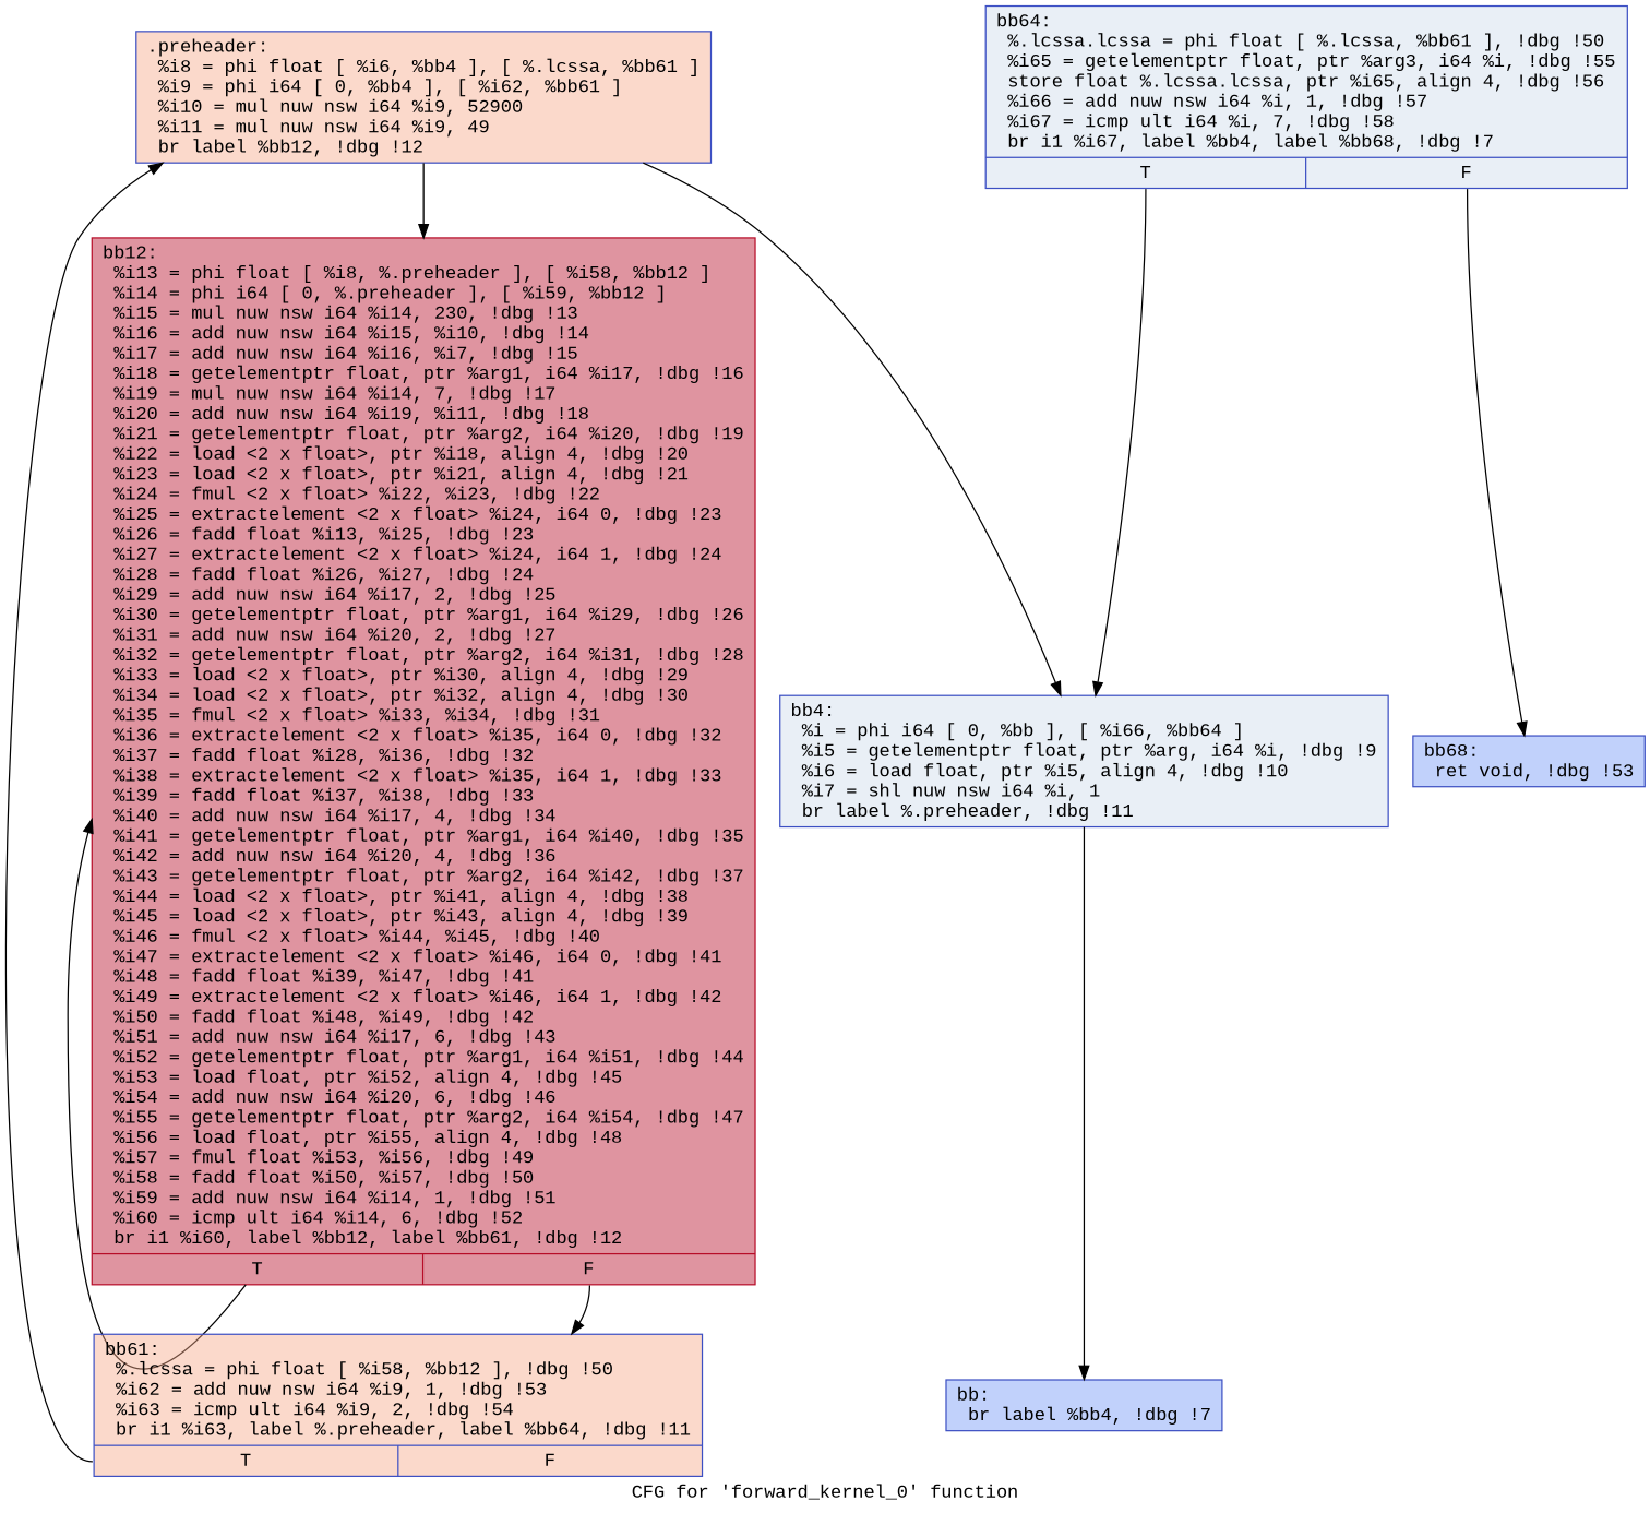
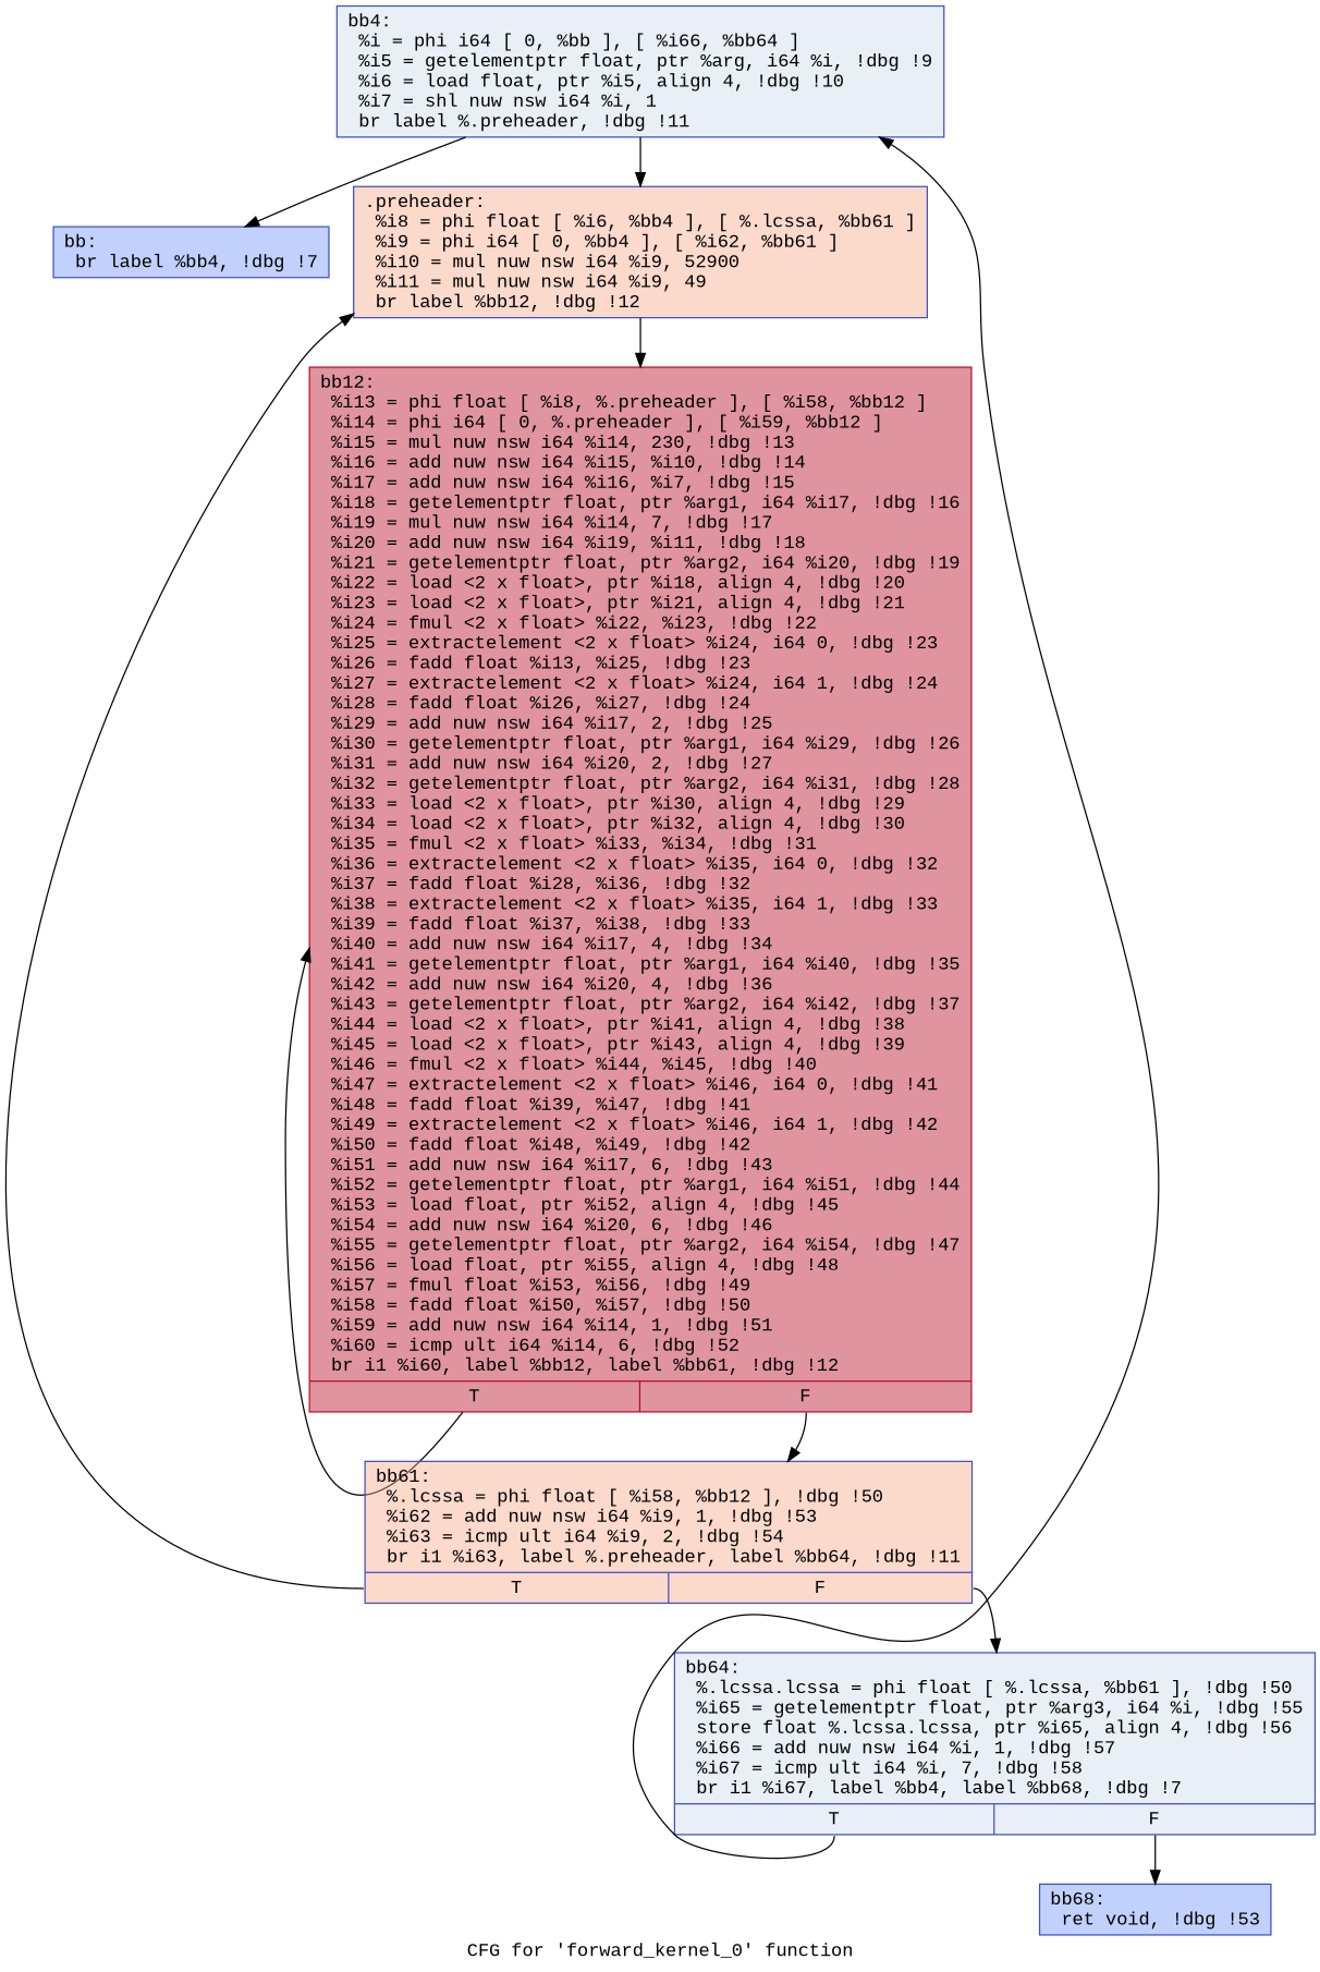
  digraph {
    fontname="Liberation Mono"
    label="CFG for 'forward_kernel_0' function"
    node [color="#3d50c3ff" fillcolor="#7396f570" fontname="Liberation Mono" shape=record style=filled]
    edge [fontname="Liberation Mono"]
    n1 [label="{bb:\l  br label %bb4, !dbg !7\l}"]
    n2 [fillcolor="#cedaeb70" label="{bb4:                                              \l  %i = phi i64 [ 0, %bb ], [ %i66, %bb64 ]\l  %i5 = getelementptr float, ptr %arg, i64 %i, !dbg !9\l  %i6 = load float, ptr %i5, align 4, !dbg !10\l  %i7 = shl nuw nsw i64 %i, 1\l  br label %.preheader, !dbg !11\l}"]
    n3 [fillcolor="#f7a88970" label="{.preheader:                                       \l  %i8 = phi float [ %i6, %bb4 ], [ %.lcssa, %bb61 ]\l  %i9 = phi i64 [ 0, %bb4 ], [ %i62, %bb61 ]\l  %i10 = mul nuw nsw i64 %i9, 52900\l  %i11 = mul nuw nsw i64 %i9, 49\l  br label %bb12, !dbg !12\l}"]
    n4 [color="#b70d28ff" fillcolor="#b70d2870" label="{bb12:                                             \l  %i13 = phi float [ %i8, %.preheader ], [ %i58, %bb12 ]\l  %i14 = phi i64 [ 0, %.preheader ], [ %i59, %bb12 ]\l  %i15 = mul nuw nsw i64 %i14, 230, !dbg !13\l  %i16 = add nuw nsw i64 %i15, %i10, !dbg !14\l  %i17 = add nuw nsw i64 %i16, %i7, !dbg !15\l  %i18 = getelementptr float, ptr %arg1, i64 %i17, !dbg !16\l  %i19 = mul nuw nsw i64 %i14, 7, !dbg !17\l  %i20 = add nuw nsw i64 %i19, %i11, !dbg !18\l  %i21 = getelementptr float, ptr %arg2, i64 %i20, !dbg !19\l  %i22 = load \<2 x float\>, ptr %i18, align 4, !dbg !20\l  %i23 = load \<2 x float\>, ptr %i21, align 4, !dbg !21\l  %i24 = fmul \<2 x float\> %i22, %i23, !dbg !22\l  %i25 = extractelement \<2 x float\> %i24, i64 0, !dbg !23\l  %i26 = fadd float %i13, %i25, !dbg !23\l  %i27 = extractelement \<2 x float\> %i24, i64 1, !dbg !24\l  %i28 = fadd float %i26, %i27, !dbg !24\l  %i29 = add nuw nsw i64 %i17, 2, !dbg !25\l  %i30 = getelementptr float, ptr %arg1, i64 %i29, !dbg !26\l  %i31 = add nuw nsw i64 %i20, 2, !dbg !27\l  %i32 = getelementptr float, ptr %arg2, i64 %i31, !dbg !28\l  %i33 = load \<2 x float\>, ptr %i30, align 4, !dbg !29\l  %i34 = load \<2 x float\>, ptr %i32, align 4, !dbg !30\l  %i35 = fmul \<2 x float\> %i33, %i34, !dbg !31\l  %i36 = extractelement \<2 x float\> %i35, i64 0, !dbg !32\l  %i37 = fadd float %i28, %i36, !dbg !32\l  %i38 = extractelement \<2 x float\> %i35, i64 1, !dbg !33\l  %i39 = fadd float %i37, %i38, !dbg !33\l  %i40 = add nuw nsw i64 %i17, 4, !dbg !34\l  %i41 = getelementptr float, ptr %arg1, i64 %i40, !dbg !35\l  %i42 = add nuw nsw i64 %i20, 4, !dbg !36\l  %i43 = getelementptr float, ptr %arg2, i64 %i42, !dbg !37\l  %i44 = load \<2 x float\>, ptr %i41, align 4, !dbg !38\l  %i45 = load \<2 x float\>, ptr %i43, align 4, !dbg !39\l  %i46 = fmul \<2 x float\> %i44, %i45, !dbg !40\l  %i47 = extractelement \<2 x float\> %i46, i64 0, !dbg !41\l  %i48 = fadd float %i39, %i47, !dbg !41\l  %i49 = extractelement \<2 x float\> %i46, i64 1, !dbg !42\l  %i50 = fadd float %i48, %i49, !dbg !42\l  %i51 = add nuw nsw i64 %i17, 6, !dbg !43\l  %i52 = getelementptr float, ptr %arg1, i64 %i51, !dbg !44\l  %i53 = load float, ptr %i52, align 4, !dbg !45\l  %i54 = add nuw nsw i64 %i20, 6, !dbg !46\l  %i55 = getelementptr float, ptr %arg2, i64 %i54, !dbg !47\l  %i56 = load float, ptr %i55, align 4, !dbg !48\l  %i57 = fmul float %i53, %i56, !dbg !49\l  %i58 = fadd float %i50, %i57, !dbg !50\l  %i59 = add nuw nsw i64 %i14, 1, !dbg !51\l  %i60 = icmp ult i64 %i14, 6, !dbg !52\l  br i1 %i60, label %bb12, label %bb61, !dbg !12\l|{<s0>T|<s1>F}}"]
    n5 [fillcolor="#f7a88970" label="{bb61:                                             \l  %.lcssa = phi float [ %i58, %bb12 ], !dbg !50\l  %i62 = add nuw nsw i64 %i9, 1, !dbg !53\l  %i63 = icmp ult i64 %i9, 2, !dbg !54\l  br i1 %i63, label %.preheader, label %bb64, !dbg !11\l|{<s0>T|<s1>F}}"]
    n6 [fillcolor="#cedaeb70" label="{bb64:                                             \l  %.lcssa.lcssa = phi float [ %.lcssa, %bb61 ], !dbg !50\l  %i65 = getelementptr float, ptr %arg3, i64 %i, !dbg !55\l  store float %.lcssa.lcssa, ptr %i65, align 4, !dbg !56\l  %i66 = add nuw nsw i64 %i, 1, !dbg !57\l  %i67 = icmp ult i64 %i, 7, !dbg !58\l  br i1 %i67, label %bb4, label %bb68, !dbg !7\l|{<s0>T|<s1>F}}"]
    n7 [label="{bb68:                                             \l  ret void, !dbg !53\l}"]
    n2 -> n1
-   n3 -> n2
+   n2 -> n3
    n3 -> n4
    n4 -> n4 [tailport=s0]
    n4 -> n5 [tailport=s1]
    n5 -> n3 [tailport=s0]
+   n5 -> n6 [tailport=s1]
    n6 -> n2 [tailport=s0]
    n6 -> n7 [tailport=s1]
  }
